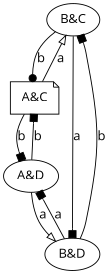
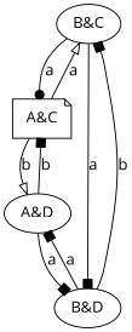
  digraph {
    fontname="Open Sans"
    node [fillcolor=white fontname="Open Sans" shape=ellipse style=filled]
    edge [arrowhead=box fontname="Open Sans"]
    "B&C"
    "A&C" [shape=note]
    "B&D"
    "A&D"
-   "B&C" -> "A&C" [arrowhead=dot label=b]
+   "B&C" -> "A&C" [arrowhead=dot label=a]
    "B&C" -> "B&D" [label=a]
    "A&C" -> "B&C" [arrowhead=onormal label=a]
-   "A&C" -> "A&D" [label=b]
+   "A&C" -> "A&D" [arrowhead=onormal label=b]
    "B&D" -> "B&C" [label=b]
    "B&D" -> "A&D" [label=a]
    "A&D" -> "A&C" [label=b]
-   "A&D" -> "B&D" [arrowhead=onormal label=a]
+   "A&D" -> "B&D" [label=a]
  }
